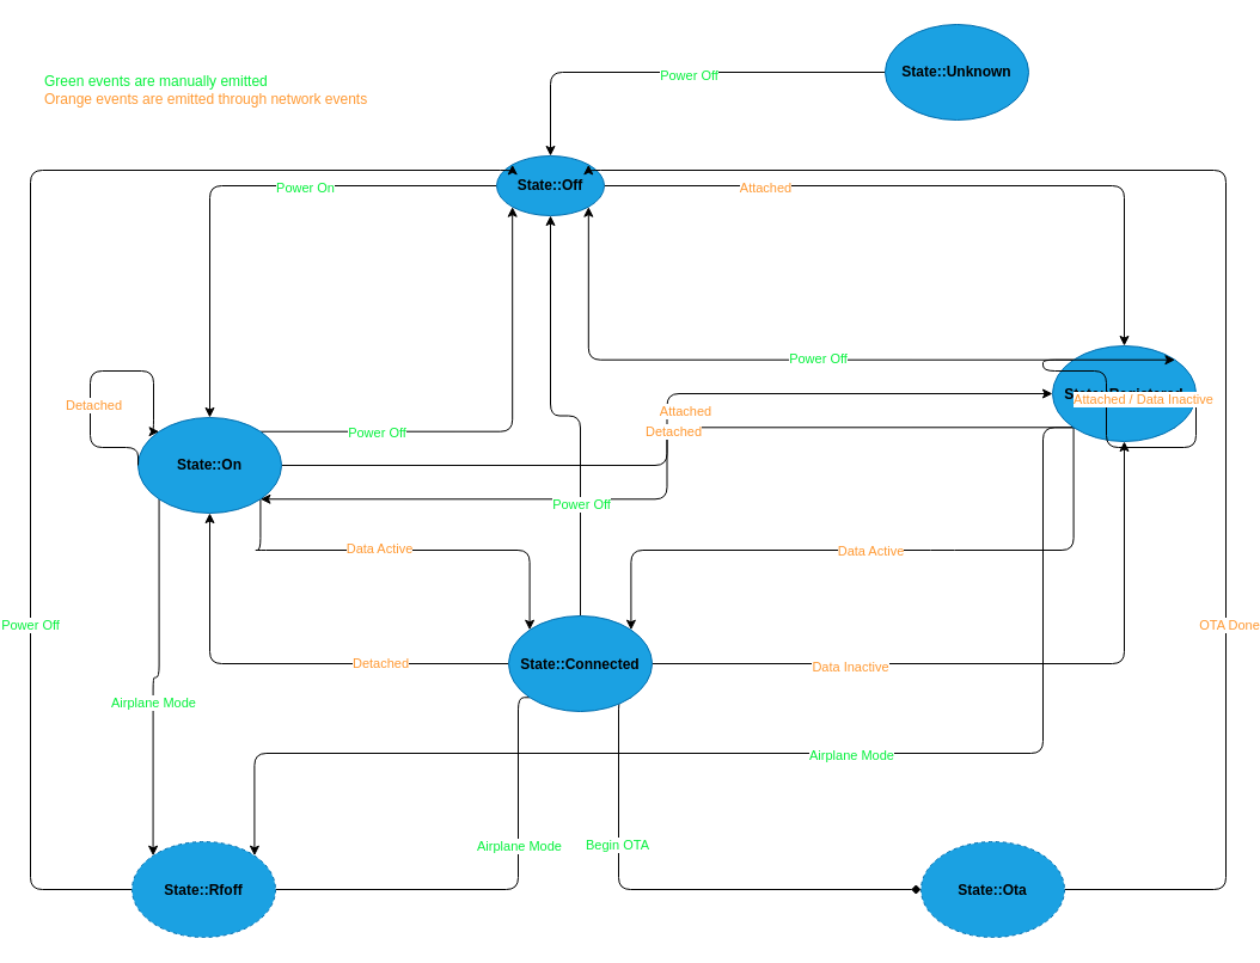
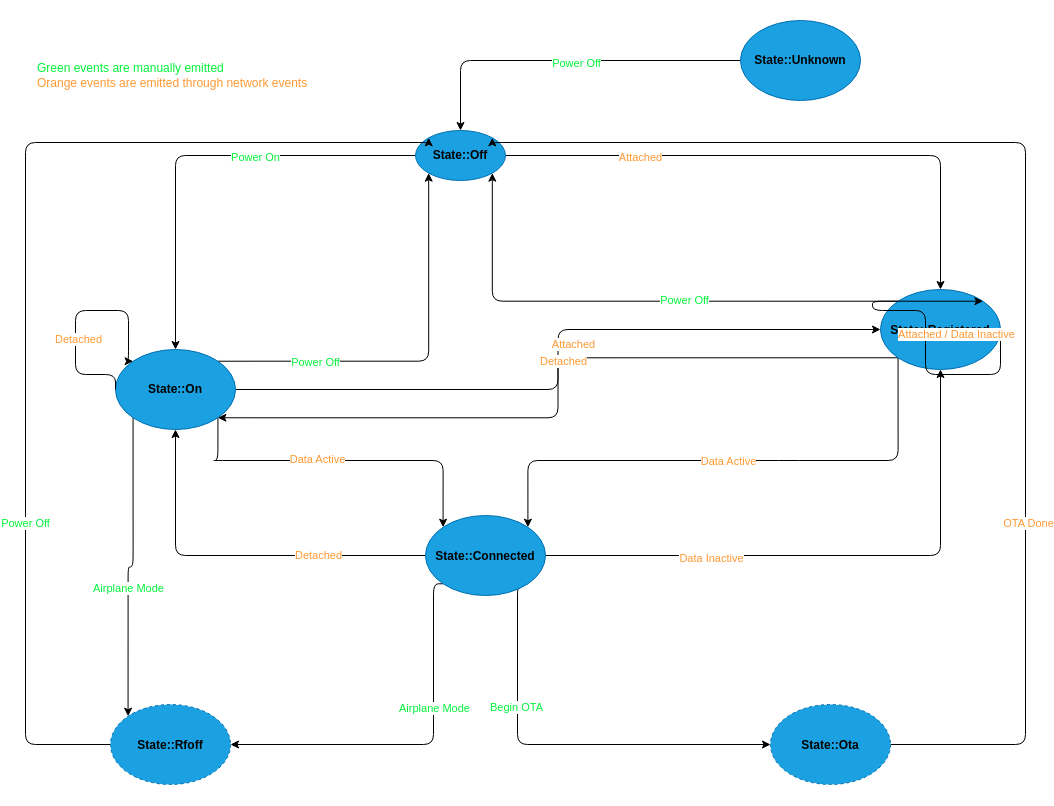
  <mxCell id="0" />
  <mxCell id="1" parent="0" />
  <mxCell id="2" style="edgeStyle=orthogonalEdgeStyle;orthogonalLoop=1;jettySize=auto;html=1;exitX=0;exitY=0.5;exitDx=0;exitDy=0;entryX=0.5;entryY=0;entryDx=0;entryDy=0;fontSize=12;fontColor=#000000;" parent="1" source="6" target="15" edge="1"><mxGeometry relative="1" as="geometry" /></mxCell>
  <mxCell id="3" value="Power On" style="edgeLabel;html=1;align=center;verticalAlign=middle;resizable=0;points=[];fontColor=#05F03C;" parent="2" vertex="1" connectable="0"><mxGeometry x="-0.258" y="1" relative="1" as="geometry"><mxPoint as="offset" /></mxGeometry></mxCell>
  <mxCell id="4" style="edgeStyle=orthogonalEdgeStyle;orthogonalLoop=1;jettySize=auto;html=1;exitX=1;exitY=0.5;exitDx=0;exitDy=0;entryX=0.5;entryY=0;entryDx=0;entryDy=0;fontSize=12;fontColor=#000000;" parent="1" source="6" target="24" edge="1"><mxGeometry relative="1" as="geometry" /></mxCell>
  <mxCell id="5" value="Attached" style="edgeLabel;html=1;align=center;verticalAlign=middle;resizable=0;points=[];fontColor=#FF9933;" parent="4" vertex="1" connectable="0"><mxGeometry x="-0.528" y="-1" relative="1" as="geometry"><mxPoint as="offset" /></mxGeometry></mxCell>
  <mxCell id="6" value="State::Off" style="ellipse;whiteSpace=wrap;html=1;strokeColor=#006EAF;fillColor=#1ba1e2;fontSize=12;fontColor=#000000;fontStyle=1;rounded=1;" parent="1" vertex="1"><mxGeometry x="410" y="130" width="90" height="50" as="geometry" /></mxCell>
  <mxCell id="7" style="edgeStyle=orthogonalEdgeStyle;orthogonalLoop=1;jettySize=auto;html=1;exitX=1;exitY=0;exitDx=0;exitDy=0;fontSize=12;fontColor=#000000;entryX=0;entryY=1;entryDx=0;entryDy=0;" parent="1" source="15" target="6" edge="1"><mxGeometry relative="1" as="geometry" /></mxCell>
  <mxCell id="8" value="Power Off" style="edgeLabel;html=1;align=center;verticalAlign=middle;resizable=0;points=[];fontColor=#05F03C;" parent="7" vertex="1" connectable="0"><mxGeometry x="-0.516" y="-1" relative="1" as="geometry"><mxPoint as="offset" /></mxGeometry></mxCell>
  <mxCell id="9" style="edgeStyle=orthogonalEdgeStyle;orthogonalLoop=1;jettySize=auto;html=1;exitX=0;exitY=1;exitDx=0;exitDy=0;entryX=0;entryY=0;entryDx=0;entryDy=0;fontSize=12;fontColor=#000000;" parent="1" source="15" target="38" edge="1"><mxGeometry relative="1" as="geometry" /></mxCell>
  <mxCell id="10" value="Airplane Mode" style="edgeLabel;html=1;align=center;verticalAlign=middle;resizable=0;points=[];fontColor=#05F03C;" parent="9" vertex="1" connectable="0"><mxGeometry x="0.151" relative="1" as="geometry"><mxPoint as="offset" /></mxGeometry></mxCell>
  <mxCell id="11" style="edgeStyle=orthogonalEdgeStyle;orthogonalLoop=1;jettySize=auto;html=1;exitX=1;exitY=0.5;exitDx=0;exitDy=0;entryX=0;entryY=0.5;entryDx=0;entryDy=0;fontSize=12;fontColor=#000000;" parent="1" source="15" target="24" edge="1"><mxGeometry relative="1" as="geometry" /></mxCell>
  <mxCell id="12" value="Attached" style="edgeLabel;html=1;align=center;verticalAlign=middle;resizable=0;points=[];fontColor=#FF9933;" parent="11" vertex="1" connectable="0"><mxGeometry x="0.041" y="-1" relative="1" as="geometry"><mxPoint x="14.31" y="-1" as="offset" /></mxGeometry></mxCell>
  <mxCell id="13" style="edgeStyle=orthogonalEdgeStyle;orthogonalLoop=1;jettySize=auto;html=1;exitX=1;exitY=1;exitDx=0;exitDy=0;entryX=0;entryY=0;entryDx=0;entryDy=0;fontSize=12;fontColor=#000000;" parent="1" source="15" target="35" edge="1"><mxGeometry relative="1" as="geometry"><Array as="points"><mxPoint x="207" y="460" /><mxPoint x="428" y="460" /></Array></mxGeometry></mxCell>
  <mxCell id="14" value="Data Active" style="edgeLabel;html=1;align=center;verticalAlign=middle;resizable=0;points=[];fontColor=#FF9933;" parent="13" vertex="1" connectable="0"><mxGeometry x="-0.236" y="2" relative="1" as="geometry"><mxPoint x="20.72" as="offset" /></mxGeometry></mxCell>
  <mxCell id="15" value="State::On" style="ellipse;whiteSpace=wrap;html=1;strokeColor=#006EAF;fillColor=#1ba1e2;fontSize=12;fontColor=#000000;fontStyle=1;rounded=1;" parent="1" vertex="1"><mxGeometry x="110" y="349" width="120" height="80" as="geometry" /></mxCell>
  <mxCell id="16" style="edgeStyle=orthogonalEdgeStyle;orthogonalLoop=1;jettySize=auto;html=1;exitX=0;exitY=0;exitDx=0;exitDy=0;entryX=1;entryY=1;entryDx=0;entryDy=0;fontSize=12;fontColor=#000000;" parent="1" source="24" target="6" edge="1"><mxGeometry relative="1" as="geometry" /></mxCell>
  <mxCell id="17" value="Power Off" style="edgeLabel;html=1;align=center;verticalAlign=middle;resizable=0;points=[];fontColor=#05F03C;" parent="16" vertex="1" connectable="0"><mxGeometry x="-0.2" y="-1" relative="1" as="geometry"><mxPoint as="offset" /></mxGeometry></mxCell>
  <mxCell id="18" style="edgeStyle=orthogonalEdgeStyle;orthogonalLoop=1;jettySize=auto;html=1;exitX=0;exitY=1;exitDx=0;exitDy=0;entryX=1;entryY=1;entryDx=0;entryDy=0;fontSize=12;fontColor=#000000;" parent="1" source="24" target="15" edge="1"><mxGeometry relative="1" as="geometry" /></mxCell>
  <mxCell id="19" value="&lt;font color=&quot;#ff9933&quot;&gt;Detached&lt;/font&gt;" style="edgeLabel;html=1;align=center;verticalAlign=middle;resizable=0;points=[];" parent="18" vertex="1" connectable="0"><mxGeometry x="-0.072" y="1" relative="1" as="geometry"><mxPoint x="4.09" as="offset" /></mxGeometry></mxCell>
- <mxCell id="20" style="edgeStyle=orthogonalEdgeStyle;orthogonalLoop=1;jettySize=auto;html=1;exitX=1;exitY=1;exitDx=0;exitDy=0;entryX=1;entryY=0;entryDx=0;entryDy=0;fontSize=12;fontColor=#000000;" parent="1" source="24" target="38" edge="1"><mxGeometry relative="1" as="geometry"><Array as="points"><mxPoint x="867" y="630" /><mxPoint x="207" y="630" /></Array></mxGeometry></mxCell>
- <mxCell id="21" value="Airplane Mode" style="edgeLabel;html=1;align=center;verticalAlign=middle;resizable=0;points=[];fontColor=#05F03C;" parent="20" vertex="1" connectable="0"><mxGeometry x="0.028" y="1" relative="1" as="geometry"><mxPoint x="36.18" as="offset" /></mxGeometry></mxCell>
  <mxCell id="22" style="edgeStyle=orthogonalEdgeStyle;orthogonalLoop=1;jettySize=auto;html=1;exitX=0;exitY=1;exitDx=0;exitDy=0;entryX=1;entryY=0;entryDx=0;entryDy=0;fontSize=12;fontColor=#000000;" parent="1" source="24" target="35" edge="1"><mxGeometry relative="1" as="geometry"><Array as="points"><mxPoint x="783" y="460" /><mxPoint x="512" y="460" /></Array></mxGeometry></mxCell>
  <mxCell id="23" value="Data Active" style="edgeLabel;html=1;align=center;verticalAlign=middle;resizable=0;points=[];fontColor=#FF9933;" parent="22" vertex="1" connectable="0"><mxGeometry x="0.123" relative="1" as="geometry"><mxPoint x="30.03" as="offset" /></mxGeometry></mxCell>
  <mxCell id="24" value="&lt;font style=&quot;font-size: 12px&quot;&gt;State::Registered&lt;/font&gt;" style="ellipse;whiteSpace=wrap;html=1;strokeColor=#006EAF;fillColor=#1ba1e2;fontSize=14;fontColor=#000000;fontStyle=1;rounded=1;" parent="1" vertex="1"><mxGeometry x="875" y="289" width="120" height="80" as="geometry" /></mxCell>
- <mxCell id="25" style="edgeStyle=orthogonalEdgeStyle;orthogonalLoop=1;jettySize=auto;html=1;entryX=0.5;entryY=1;entryDx=0;entryDy=0;fontSize=12;fontColor=#000000;" parent="1" source="35" target="6" edge="1"><mxGeometry relative="1" as="geometry" /></mxCell>
- <mxCell id="26" value="Power Off" style="edgeLabel;html=1;align=center;verticalAlign=middle;resizable=0;points=[];fontColor=#05F03C;" parent="25" vertex="1" connectable="0"><mxGeometry x="-0.562" y="1" relative="1" as="geometry"><mxPoint x="1" y="-14.48" as="offset" /></mxGeometry></mxCell>
- <mxCell id="27" style="edgeStyle=orthogonalEdgeStyle;orthogonalLoop=1;jettySize=auto;html=1;exitX=0;exitY=1;exitDx=0;exitDy=0;entryX=1;entryY=0.5;entryDx=0;entryDy=0;fontSize=12;fontColor=#000000;endArrow=none;" parent="1" source="35" target="38" edge="1"><mxGeometry relative="1" as="geometry"><Array as="points"><mxPoint x="428" y="744" /></Array></mxGeometry></mxCell>
+ <mxCell id="27" style="edgeStyle=orthogonalEdgeStyle;orthogonalLoop=1;jettySize=auto;html=1;exitX=0;exitY=1;exitDx=0;exitDy=0;entryX=1;entryY=0.5;entryDx=0;entryDy=0;fontSize=12;fontColor=#000000;" parent="1" source="35" target="38" edge="1"><mxGeometry relative="1" as="geometry"><Array as="points"><mxPoint x="428" y="744" /></Array></mxGeometry></mxCell>
  <mxCell id="28" value="Airplane Mode" style="edgeLabel;html=1;align=center;verticalAlign=middle;resizable=0;points=[];fontColor=#05F03C;" parent="27" vertex="1" connectable="0"><mxGeometry x="-0.3" relative="1" as="geometry"><mxPoint y="2.75" as="offset" /></mxGeometry></mxCell>
- <mxCell id="29" style="edgeStyle=orthogonalEdgeStyle;orthogonalLoop=1;jettySize=auto;html=1;exitX=1;exitY=1;exitDx=0;exitDy=0;entryX=0;entryY=0.5;entryDx=0;entryDy=0;fontSize=12;fontColor=#000000;endArrow=diamond;" parent="1" source="35" target="41" edge="1"><mxGeometry relative="1" as="geometry"><Array as="points"><mxPoint x="512" y="744" /></Array></mxGeometry></mxCell>
+ <mxCell id="29" style="edgeStyle=orthogonalEdgeStyle;orthogonalLoop=1;jettySize=auto;html=1;exitX=1;exitY=1;exitDx=0;exitDy=0;entryX=0;entryY=0.5;entryDx=0;entryDy=0;fontSize=12;fontColor=#000000;" parent="1" source="35" target="41" edge="1"><mxGeometry relative="1" as="geometry"><Array as="points"><mxPoint x="512" y="744" /></Array></mxGeometry></mxCell>
  <mxCell id="30" value="Begin OTA" style="edgeLabel;html=1;align=center;verticalAlign=middle;resizable=0;points=[];fontColor=#05F03C;" parent="29" vertex="1" connectable="0"><mxGeometry x="-0.367" y="-2" relative="1" as="geometry"><mxPoint as="offset" /></mxGeometry></mxCell>
  <mxCell id="31" style="edgeStyle=orthogonalEdgeStyle;orthogonalLoop=1;jettySize=auto;html=1;exitX=1;exitY=0.5;exitDx=0;exitDy=0;entryX=0.5;entryY=1;entryDx=0;entryDy=0;fontSize=12;fontColor=#000000;" parent="1" source="35" target="24" edge="1"><mxGeometry relative="1" as="geometry" /></mxCell>
  <mxCell id="32" value="Data Inactive" style="edgeLabel;html=1;align=center;verticalAlign=middle;resizable=0;points=[];fontColor=#FF9933;" parent="31" vertex="1" connectable="0"><mxGeometry x="-0.433" y="-2" relative="1" as="geometry"><mxPoint as="offset" /></mxGeometry></mxCell>
  <mxCell id="33" style="edgeStyle=orthogonalEdgeStyle;orthogonalLoop=1;jettySize=auto;html=1;exitX=0;exitY=0.5;exitDx=0;exitDy=0;fontSize=12;fontColor=#000000;" parent="1" source="35" target="15" edge="1"><mxGeometry relative="1" as="geometry" /></mxCell>
  <mxCell id="34" value="Detached" style="edgeLabel;html=1;align=center;verticalAlign=middle;resizable=0;points=[];fontColor=#FF9933;" parent="33" vertex="1" connectable="0"><mxGeometry x="-0.161" y="-2" relative="1" as="geometry"><mxPoint x="50" y="1.98" as="offset" /></mxGeometry></mxCell>
  <mxCell id="35" value="&lt;font style=&quot;font-size: 12px&quot;&gt;State::Connected&lt;/font&gt;" style="ellipse;whiteSpace=wrap;html=1;strokeColor=#006EAF;fillColor=#1ba1e2;fontSize=14;fontColor=#000000;fontStyle=1;rounded=1;" parent="1" vertex="1"><mxGeometry x="420" y="515" width="120" height="80" as="geometry" /></mxCell>
  <mxCell id="36" style="edgeStyle=orthogonalEdgeStyle;rounded=1;orthogonalLoop=1;jettySize=auto;html=1;exitX=0;exitY=0.5;exitDx=0;exitDy=0;entryX=0;entryY=0;entryDx=0;entryDy=0;" parent="1" source="38" target="6" edge="1"><mxGeometry relative="1" as="geometry"><Array as="points"><mxPoint x="20" y="744" /><mxPoint x="20" y="142" /></Array></mxGeometry></mxCell>
  <mxCell id="37" value="Power Off" style="edgeLabel;html=1;align=center;verticalAlign=middle;resizable=0;points=[];fontColor=#05F03C;" parent="36" vertex="1" connectable="0"><mxGeometry x="-0.396" y="1" relative="1" as="geometry"><mxPoint y="24.07" as="offset" /></mxGeometry></mxCell>
  <mxCell id="38" value="&lt;font style=&quot;font-size: 12px&quot;&gt;State::Rfoff&lt;/font&gt;" style="ellipse;whiteSpace=wrap;html=1;strokeColor=#006EAF;fillColor=#1ba1e2;fontSize=14;fontColor=#000000;fontStyle=1;rounded=1;dashed=1;" parent="1" vertex="1"><mxGeometry x="105" y="704" width="120" height="80" as="geometry" /></mxCell>
  <mxCell id="39" style="edgeStyle=orthogonalEdgeStyle;orthogonalLoop=1;jettySize=auto;html=1;exitX=1;exitY=0.5;exitDx=0;exitDy=0;entryX=1;entryY=0;entryDx=0;entryDy=0;fontSize=12;fontColor=#000000;" parent="1" source="41" target="6" edge="1"><mxGeometry relative="1" as="geometry"><Array as="points"><mxPoint x="1020" y="744" /><mxPoint x="1020" y="142" /></Array></mxGeometry></mxCell>
  <mxCell id="40" value="OTA Done" style="edgeLabel;html=1;align=center;verticalAlign=middle;resizable=0;points=[];fontColor=#FF9933;" parent="39" vertex="1" connectable="0"><mxGeometry x="-0.483" y="-2" relative="1" as="geometry"><mxPoint y="-26.97" as="offset" /></mxGeometry></mxCell>
  <mxCell id="41" value="&lt;font style=&quot;font-size: 12px&quot;&gt;State::Ota&lt;/font&gt;" style="ellipse;whiteSpace=wrap;html=1;strokeColor=#006EAF;fillColor=#1ba1e2;fontSize=14;fontColor=#000000;fontStyle=1;rounded=1;dashed=1;" parent="1" vertex="1"><mxGeometry x="765" y="704" width="120" height="80" as="geometry" /></mxCell>
  <mxCell id="42" style="edgeStyle=orthogonalEdgeStyle;orthogonalLoop=1;jettySize=auto;html=1;exitX=0;exitY=0.5;exitDx=0;exitDy=0;entryX=0.5;entryY=0;entryDx=0;entryDy=0;fontSize=12;fontColor=#000000;" parent="1" source="44" target="6" edge="1"><mxGeometry relative="1" as="geometry" /></mxCell>
  <mxCell id="43" value="Power Off" style="edgeLabel;html=1;align=center;verticalAlign=middle;resizable=0;points=[];fontColor=#05F03C;" parent="42" vertex="1" connectable="0"><mxGeometry x="-0.057" y="2" relative="1" as="geometry"><mxPoint as="offset" /></mxGeometry></mxCell>
  <mxCell id="44" value="State::Unknown" style="ellipse;whiteSpace=wrap;html=1;strokeColor=#006EAF;fillColor=#1ba1e2;fontSize=12;fontColor=#000000;fontStyle=1;rounded=1;" parent="1" vertex="1"><mxGeometry x="735" y="20" width="120" height="80" as="geometry" /></mxCell>
  <mxCell id="45" style="edgeStyle=orthogonalEdgeStyle;orthogonalLoop=1;jettySize=auto;html=1;exitX=1;exitY=0.5;exitDx=0;exitDy=0;entryX=1;entryY=0;entryDx=0;entryDy=0;fontSize=12;fontColor=#000000;" parent="1" source="24" target="24" edge="1"><mxGeometry relative="1" as="geometry"><Array as="points"><mxPoint x="920" y="374" /><mxPoint x="920" y="310" /><mxPoint x="867" y="310" /></Array></mxGeometry></mxCell>
  <mxCell id="46" value="Attached / Data Inactive" style="edgeLabel;html=1;align=center;verticalAlign=middle;resizable=0;points=[];fontColor=#FF9933;" parent="45" vertex="1" connectable="0"><mxGeometry x="-0.001" relative="1" as="geometry"><mxPoint x="30" y="17.73" as="offset" /></mxGeometry></mxCell>
  <mxCell id="47" style="edgeStyle=orthogonalEdgeStyle;orthogonalLoop=1;jettySize=auto;html=1;exitX=0;exitY=0.5;exitDx=0;exitDy=0;entryX=0;entryY=0;entryDx=0;entryDy=0;fontSize=12;fontColor=#000000;" parent="1" source="15" target="15" edge="1"><mxGeometry relative="1" as="geometry"><Array as="points"><mxPoint x="70" y="374" /><mxPoint x="70" y="310" /><mxPoint x="123" y="310" /></Array></mxGeometry></mxCell>
  <mxCell id="48" value="Detached" style="edgeLabel;html=1;align=center;verticalAlign=middle;resizable=0;points=[];fontColor=#FF9933;" parent="47" vertex="1" connectable="0"><mxGeometry x="-0.13" y="-2" relative="1" as="geometry"><mxPoint y="8.5" as="offset" /></mxGeometry></mxCell>
  <mxCell id="49" value="Green events are manually emitted&lt;br&gt;&lt;font color=&quot;#ff9933&quot;&gt;Orange events are emitted through network events&lt;/font&gt;" style="text;html=1;align=left;verticalAlign=middle;resizable=0;points=[];autosize=1;fontColor=#05F03C;" parent="1" vertex="1"><mxGeometry x="30" y="60" width="290" height="30" as="geometry" /></mxCell>
